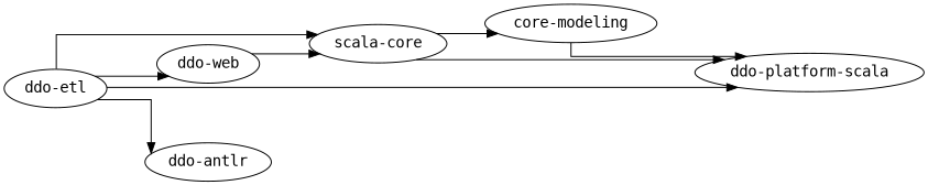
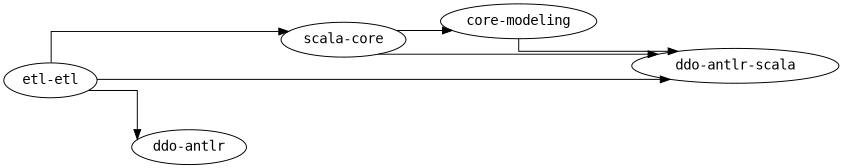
  strict digraph {
    fontname="DejaVu Sans Mono"
    rankdir=LR
    splines=ortho
    node [fontname="DejaVu Sans Mono"]
    edge [fontname="DejaVu Sans Mono"]
    n1 [label="scala-core"]
-   "ddo-web"
    n3 [label="core-modeling"]
-   "ddo-platform-scala"
-   "ddo-etl"
+   "ddo-platform-scala" [label="ddo-antlr-scala"]
+   "ddo-etl" [label="etl-etl"]
    "ddo-antlr"
    n1 -> n3
    n1 -> "ddo-platform-scala"
-   "ddo-web" -> n1
    n3 -> "ddo-platform-scala"
    "ddo-etl" -> n1
-   "ddo-etl" -> "ddo-web"
    "ddo-etl" -> "ddo-platform-scala"
    "ddo-etl" -> "ddo-antlr"
  }
